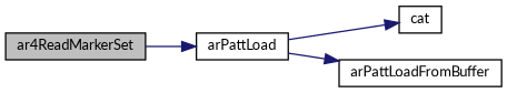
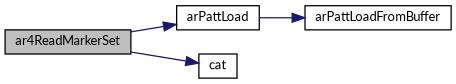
  digraph {
    fontname=Lato
    rankdir=LR
    node [color=black fillcolor=white fontname=Lato fontsize=10 shape=record style=filled]
    edge [color=midnightblue fontname=Lato fontsize=10 labelfontname=Helvetica labelfontsize=10 style=solid]
    n1 [fillcolor=grey75 fontcolor=black height=0.2 label=ar4ReadMarkerSet width=0.4]
    n2 [height=0.2 label=arPattLoad width=0.4]
    n3 [height=0.2 label=cat width=0.4]
    n4 [height=0.2 label=arPattLoadFromBuffer width=0.4]
    n1 -> n2
-   n2 -> n3
+   n1 -> n3
    n2 -> n4
  }
